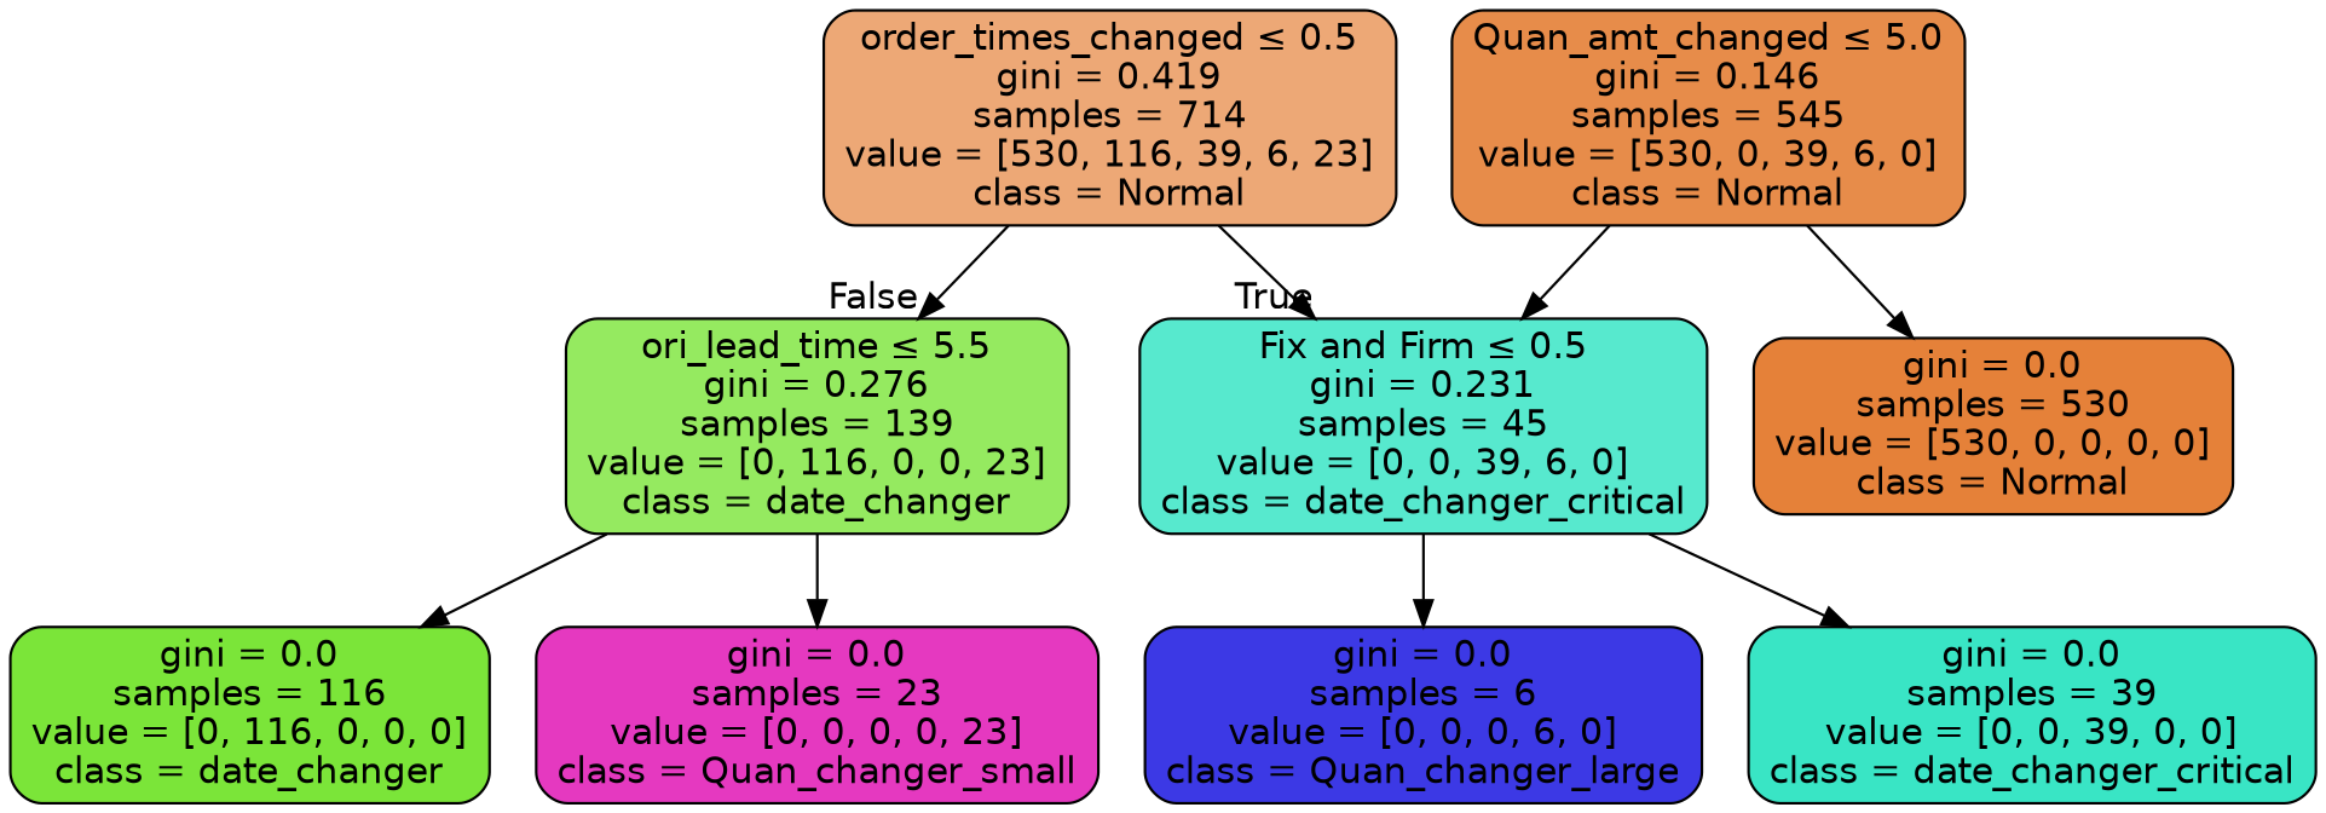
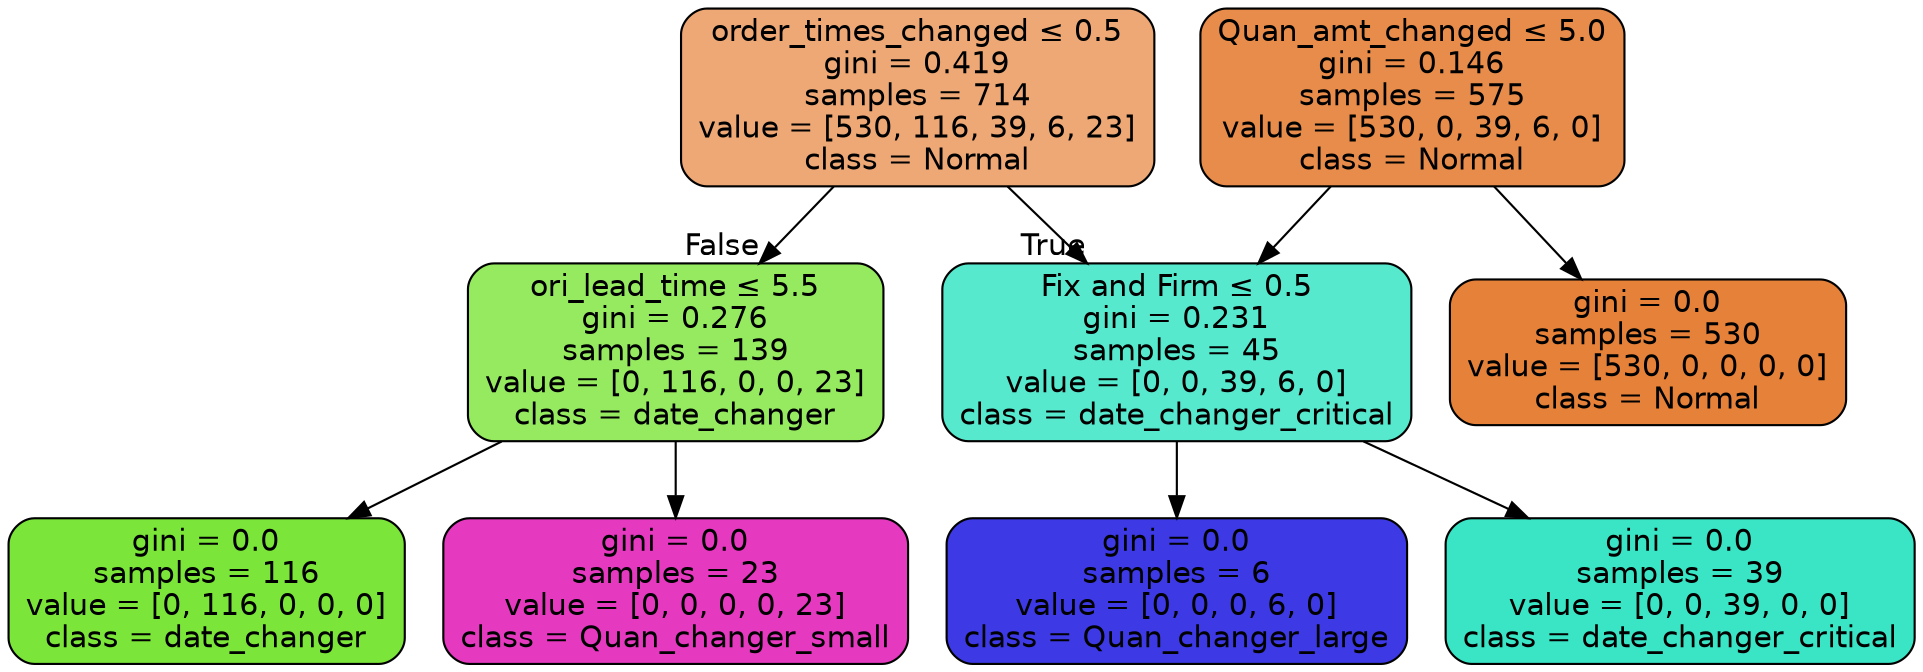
  digraph {
    node [color=black fontname=helvetica shape=box style="filled, rounded"]
    edge [fontname=helvetica]
    n1 [fillcolor="#eda876" label=<order_times_changed &le; 0.5<br/>gini = 0.419<br/>samples = 714<br/>value = [530, 116, 39, 6, 23]<br/>class = Normal>]
    n2 [fillcolor="#95ea60" label=<ori_lead_time &le; 5.5<br/>gini = 0.276<br/>samples = 139<br/>value = [0, 116, 0, 0, 23]<br/>class = date_changer>]
    n3 [fillcolor="#57e9ce" label=<Fix and Firm &le; 0.5<br/>gini = 0.231<br/>samples = 45<br/>value = [0, 0, 39, 6, 0]<br/>class = date_changer_critical>]
-   n4 [fillcolor="#e78c4a" label=<Quan_amt_changed &le; 5.0<br/>gini = 0.146<br/>samples = 545<br/>value = [530, 0, 39, 6, 0]<br/>class = Normal>]
+   n4 [fillcolor="#e78c4a" label=<Quan_amt_changed &le; 5.0<br/>gini = 0.146<br/>samples = 575<br/>value = [530, 0, 39, 6, 0]<br/>class = Normal>]
    n5 [fillcolor="#e58139" label=<gini = 0.0<br/>samples = 530<br/>value = [530, 0, 0, 0, 0]<br/>class = Normal>]
    n6 [fillcolor="#7be539" label=<gini = 0.0<br/>samples = 116<br/>value = [0, 116, 0, 0, 0]<br/>class = date_changer>]
    n7 [fillcolor="#e539c0" label=<gini = 0.0<br/>samples = 23<br/>value = [0, 0, 0, 0, 23]<br/>class = Quan_changer_small>]
    n8 [fillcolor="#3c39e5" label=<gini = 0.0<br/>samples = 6<br/>value = [0, 0, 0, 6, 0]<br/>class = Quan_changer_large>]
    n9 [fillcolor="#39e5c5" label=<gini = 0.0<br/>samples = 39<br/>value = [0, 0, 39, 0, 0]<br/>class = date_changer_critical>]
    n1 -> n2 [headlabel=False labelangle=-45 labeldistance=2.5]
    n1 -> n3 [headlabel=True labelangle=45 labeldistance=2.5]
    n2 -> n6
    n2 -> n7
    n3 -> n8
    n3 -> n9
    n4 -> n3
    n4 -> n5
  }
